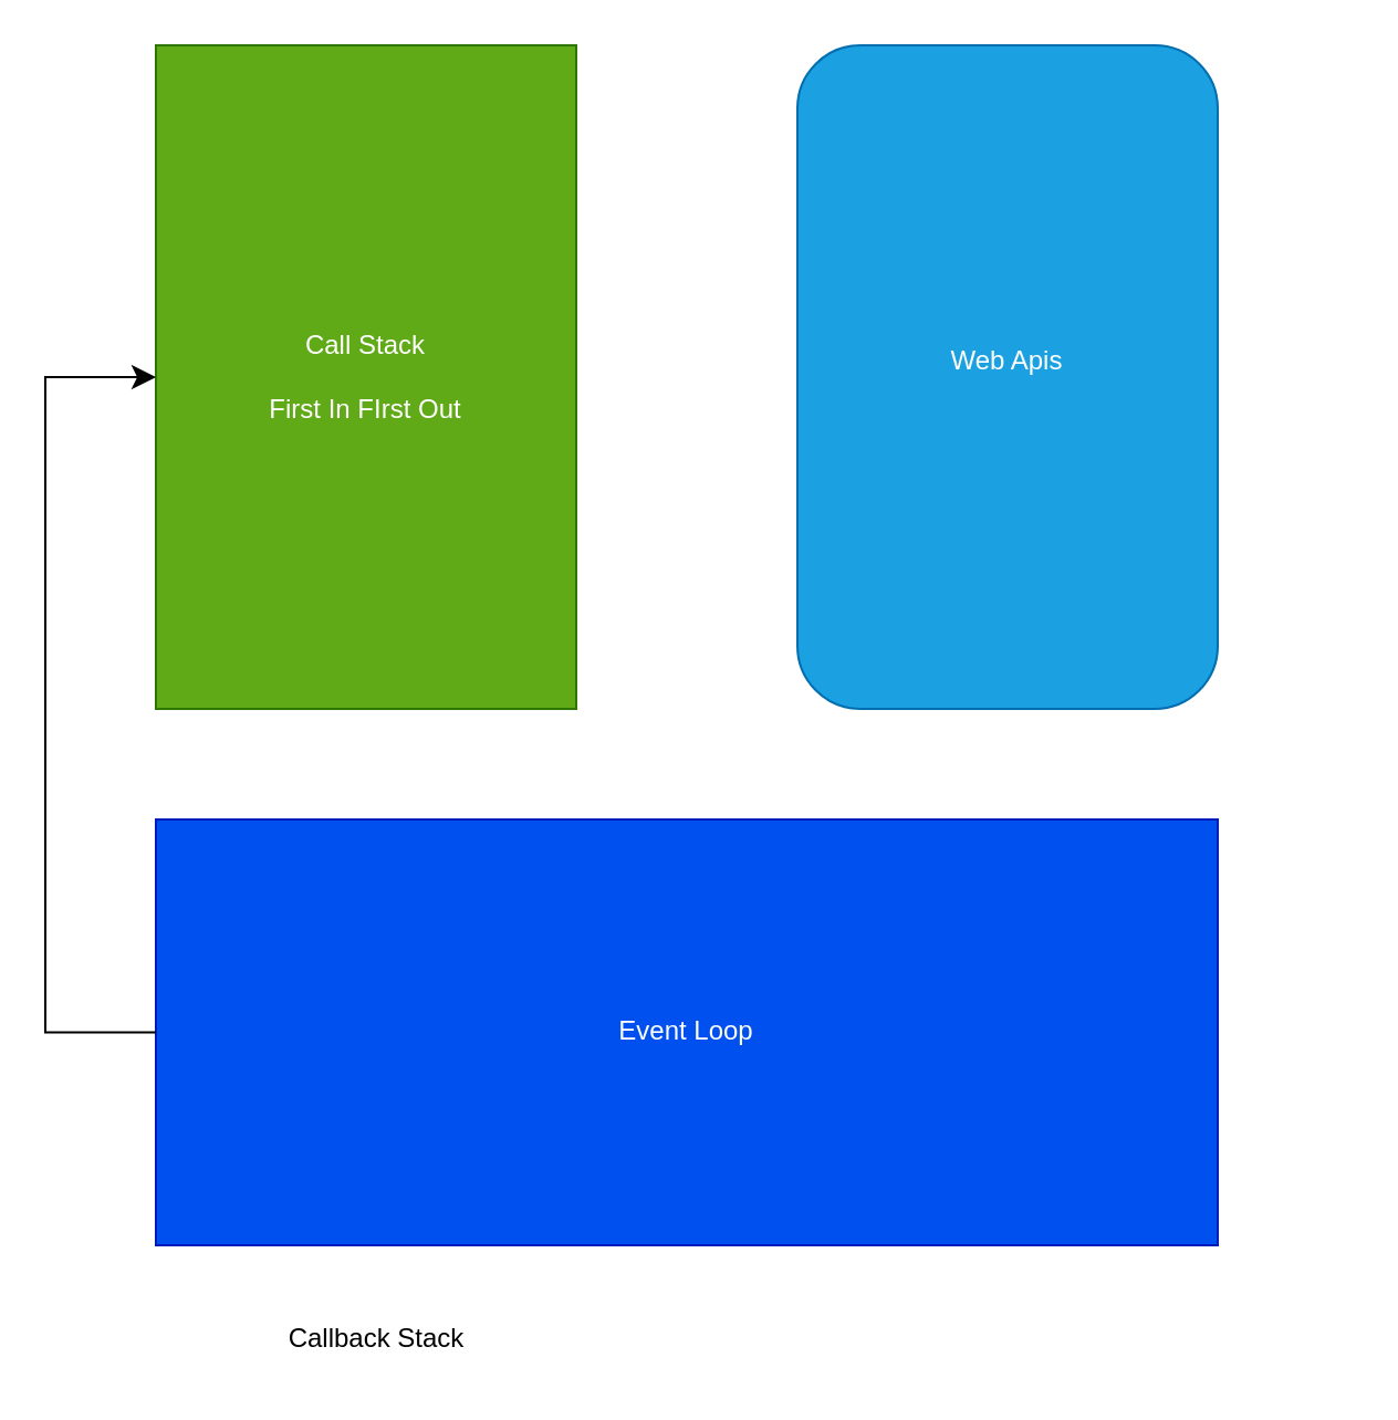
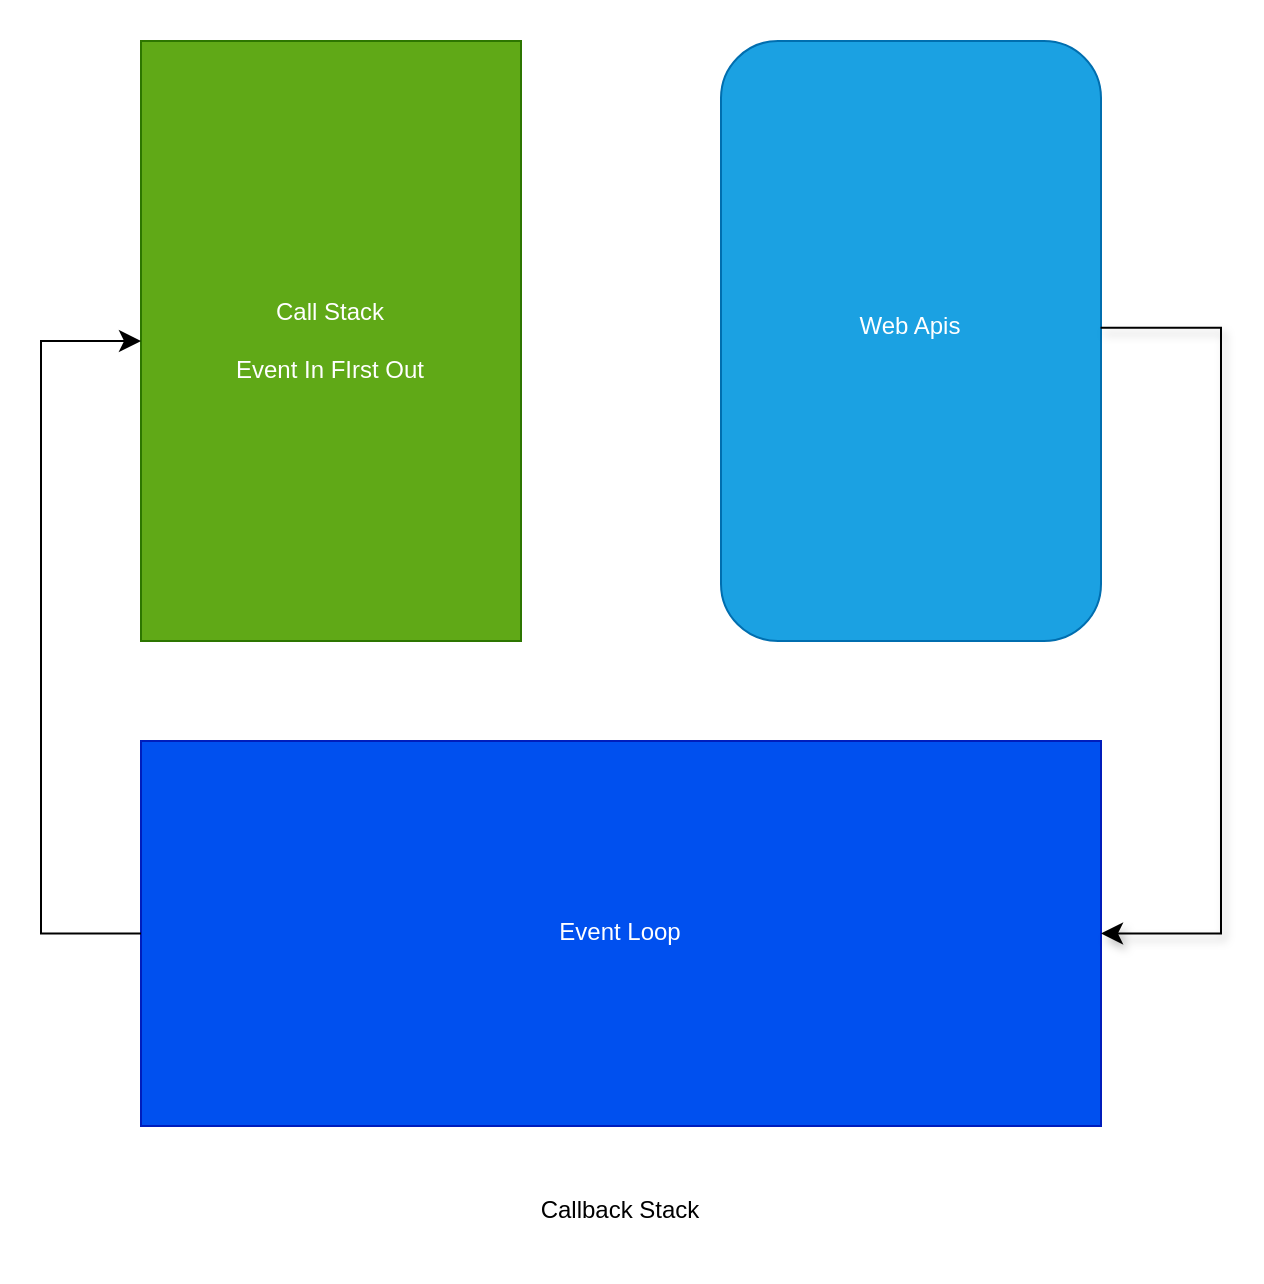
  <mxCell id="0" />
  <mxCell id="1" parent="0" />
- <mxCell id="2" value="Call Stack&lt;br&gt;&lt;br&gt;First In FIrst Out" style="rounded=0;whiteSpace=wrap;html=1;fillColor=#60a917;fontColor=#ffffff;strokeColor=#2D7600;" vertex="1" parent="1"><mxGeometry x="70" y="20" width="190" height="300" as="geometry" /></mxCell>
+ <mxCell id="2" value="Call Stack&lt;br&gt;&lt;br&gt;Event In FIrst Out" style="rounded=0;whiteSpace=wrap;html=1;fillColor=#60a917;fontColor=#ffffff;strokeColor=#2D7600;" vertex="1" parent="1"><mxGeometry x="70" y="20" width="190" height="300" as="geometry" /></mxCell>
  <mxCell id="3" value="Web Apis&lt;br&gt;&lt;br&gt;" style="whiteSpace=wrap;html=1;fillColor=#1ba1e2;fontColor=#ffffff;strokeColor=#006EAF;rounded=1;" vertex="1" parent="1"><mxGeometry x="360" y="20" width="190" height="300" as="geometry" /></mxCell>
  <mxCell id="4" value="Event Loop" style="rounded=0;whiteSpace=wrap;html=1;rotation=0;fillColor=#0050ef;fontColor=#ffffff;strokeColor=#001DBC;" vertex="1" parent="1"><mxGeometry x="70" y="370" width="480" height="192.5" as="geometry" /></mxCell>
  <mxCell id="5" value="" style="edgeStyle=elbowEdgeStyle;elbow=horizontal;endArrow=classic;html=1;curved=0;rounded=0;endSize=8;startSize=8;exitX=0;exitY=0.5;exitDx=0;exitDy=0;" edge="1" parent="1" source="4"><mxGeometry width="50" height="50" relative="1" as="geometry"><mxPoint x="310" y="340" as="sourcePoint" /><mxPoint x="70" y="170" as="targetPoint" /><Array as="points"><mxPoint x="20" y="340" /></Array></mxGeometry></mxCell>
- <mxCell id="7" value="Callback Stack" style="text;html=1;strokeColor=none;fillColor=none;align=center;verticalAlign=middle;whiteSpace=wrap;rounded=0;" vertex="1" parent="1"><mxGeometry x="115" y="590" width="110" height="30" as="geometry" /></mxCell>
+ <mxCell id="6" value="" style="edgeStyle=elbowEdgeStyle;elbow=horizontal;endArrow=classic;html=1;curved=0;rounded=0;endSize=8;startSize=8;exitX=0.999;exitY=0.478;exitDx=0;exitDy=0;entryX=1;entryY=0.5;entryDx=0;entryDy=0;exitPerimeter=0;shadow=1;jumpStyle=none;" edge="1" parent="1" source="3" target="4"><mxGeometry width="50" height="50" relative="1" as="geometry"><mxPoint x="550" y="460.25" as="sourcePoint" /><mxPoint x="550" y="164" as="targetPoint" /><Array as="points"><mxPoint x="610" y="300" /></Array></mxGeometry></mxCell>
+ <mxCell id="7" value="Callback Stack" style="text;html=1;strokeColor=none;fillColor=none;align=center;verticalAlign=middle;whiteSpace=wrap;rounded=0;" vertex="1" parent="1"><mxGeometry x="255" y="590" width="110" height="30" as="geometry" /></mxCell>
